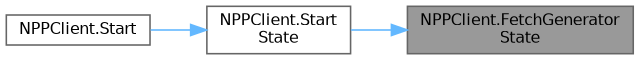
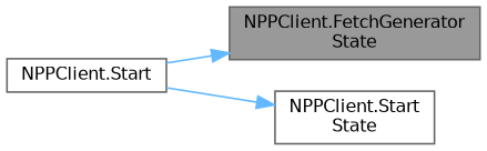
  digraph {
    rankdir=RL
    node [color=grey40 fillcolor=white fontname=Helvetica fontsize=10 shape=box style=filled]
    edge [color=steelblue1 dir=back fontname=Helvetica fontsize=10 labelfontname=Helvetica labelfontsize=10 style=solid]
    n1 [color=gray40 fillcolor=grey60 fontcolor=black height=0.2 label="NPPClient.FetchGenerator\lState" width=0.4]
    n2 [height=0.2 label="NPPClient.Start\lState" width=0.4]
    n3 [height=0.2 label="NPPClient.Start" width=0.4]
-   n1 -> n2
+   n1 -> n3
    n2 -> n3
  }
